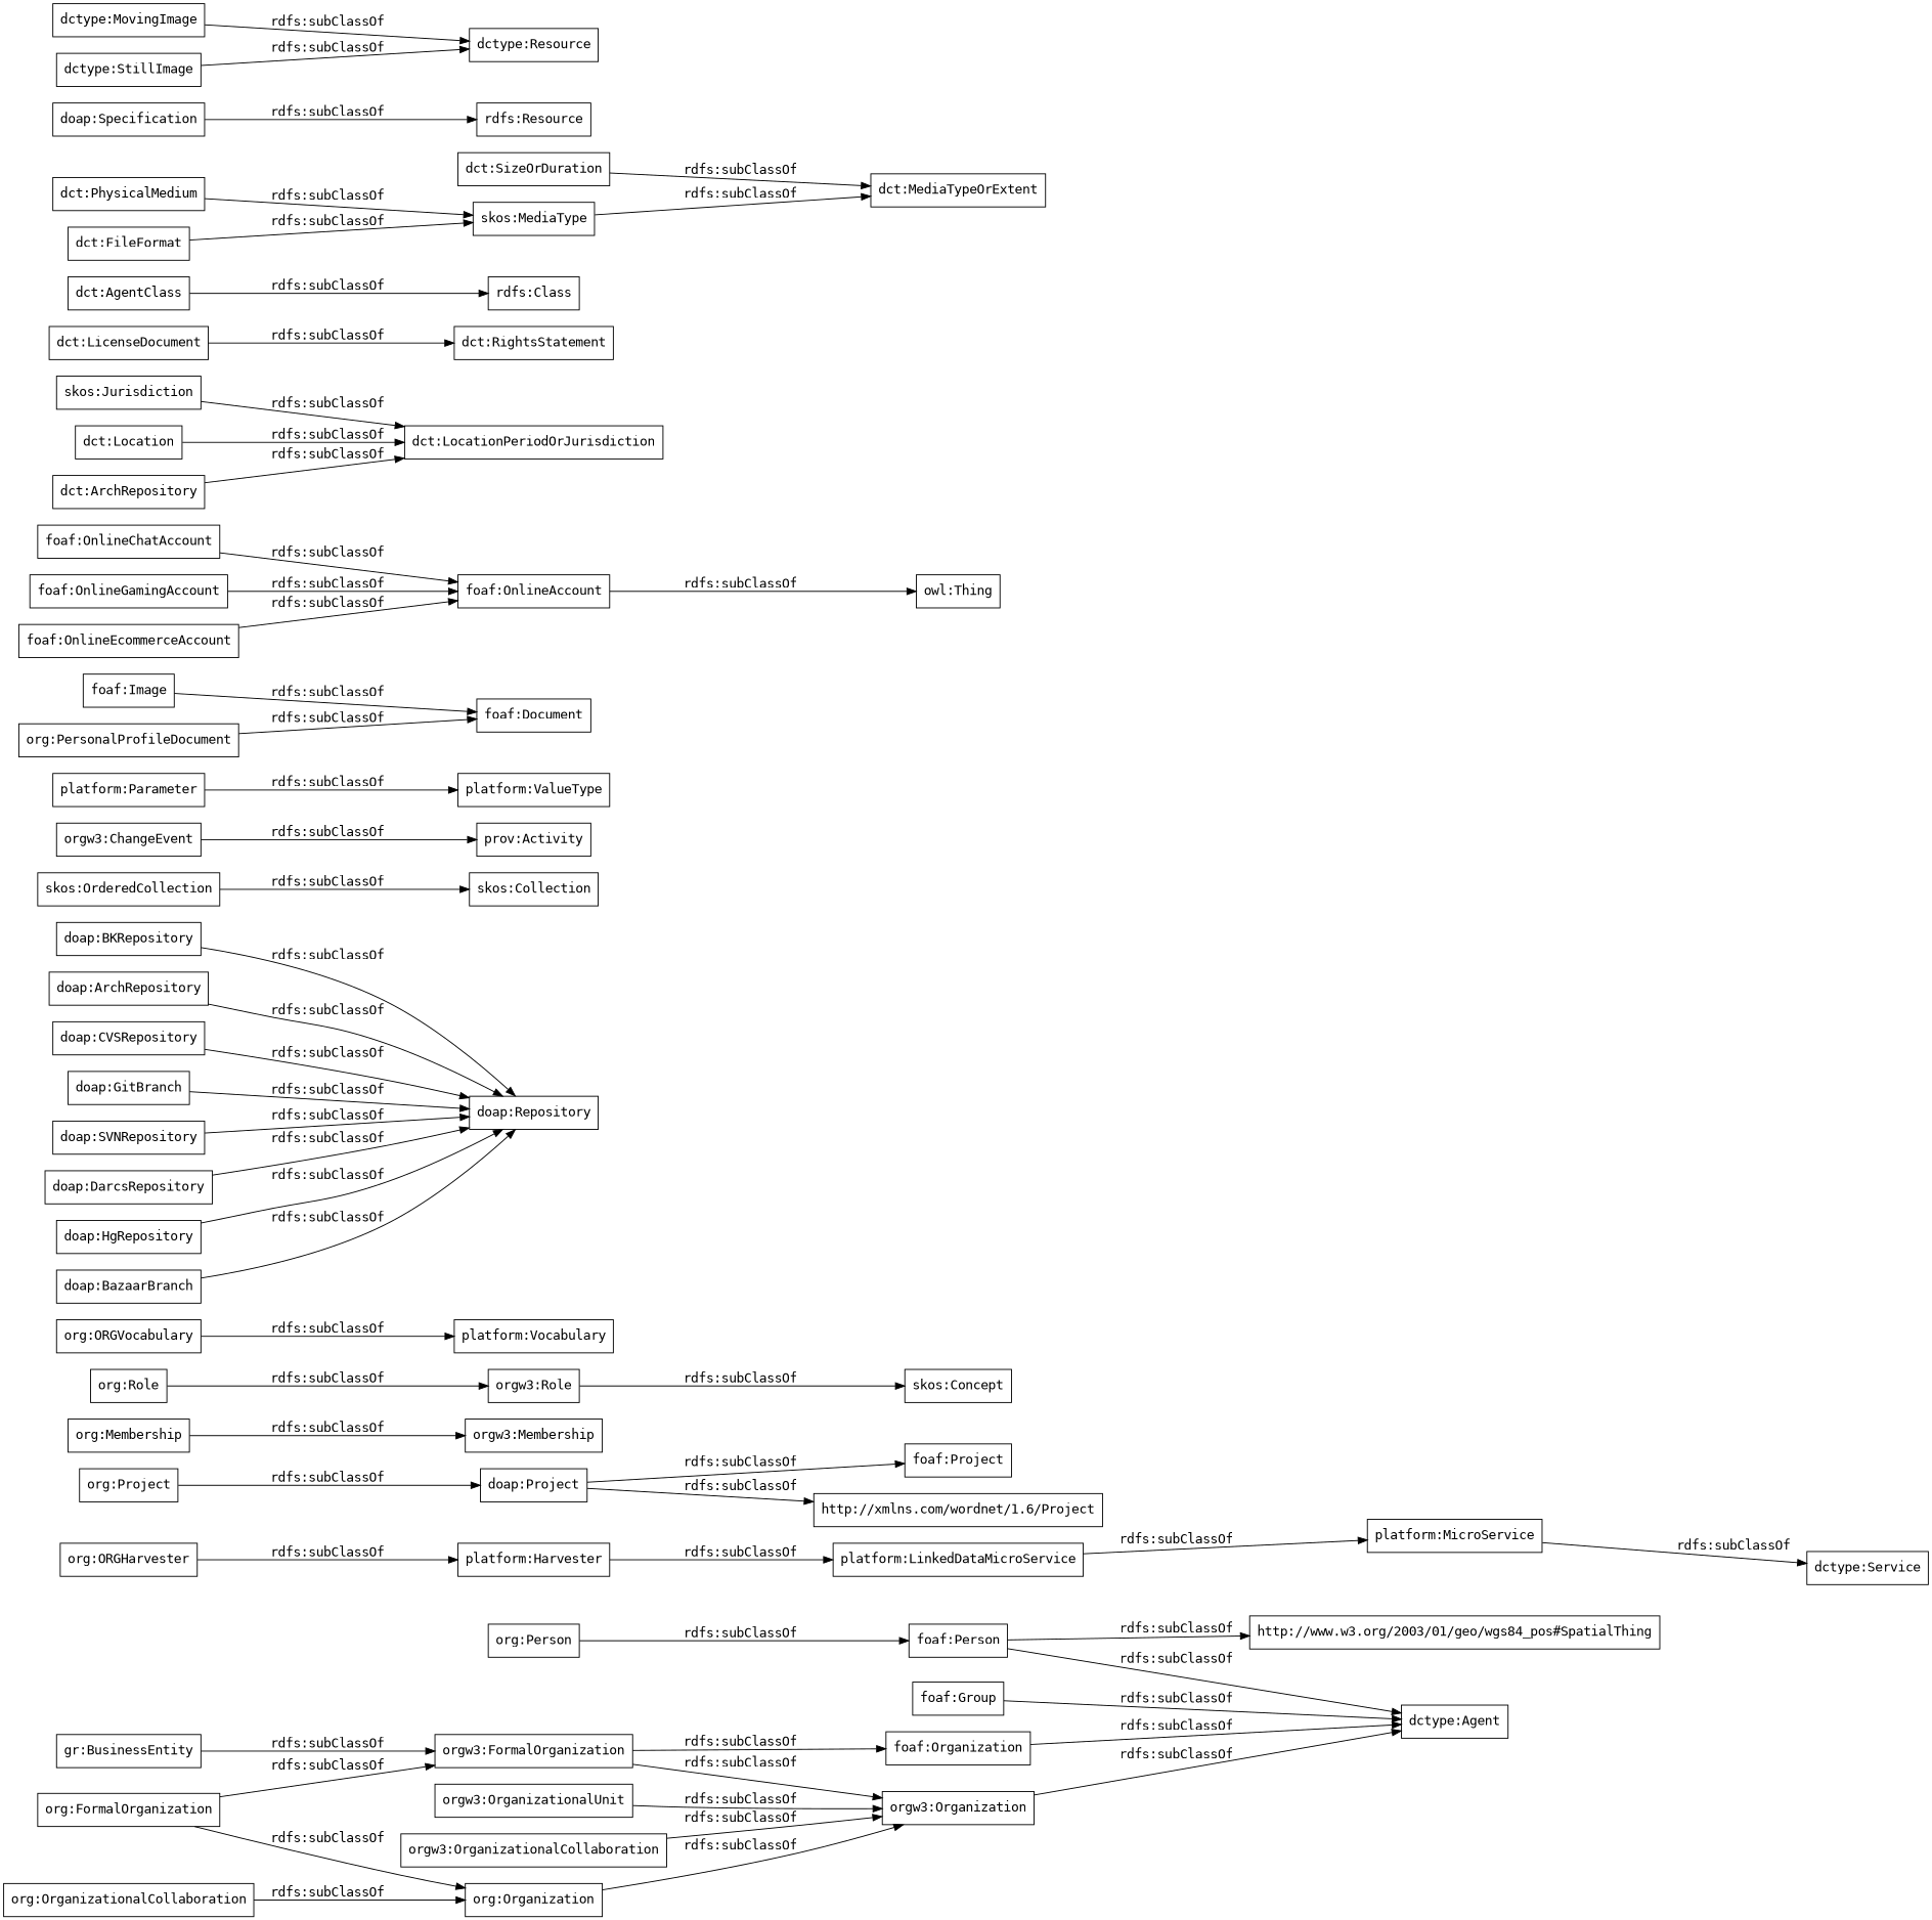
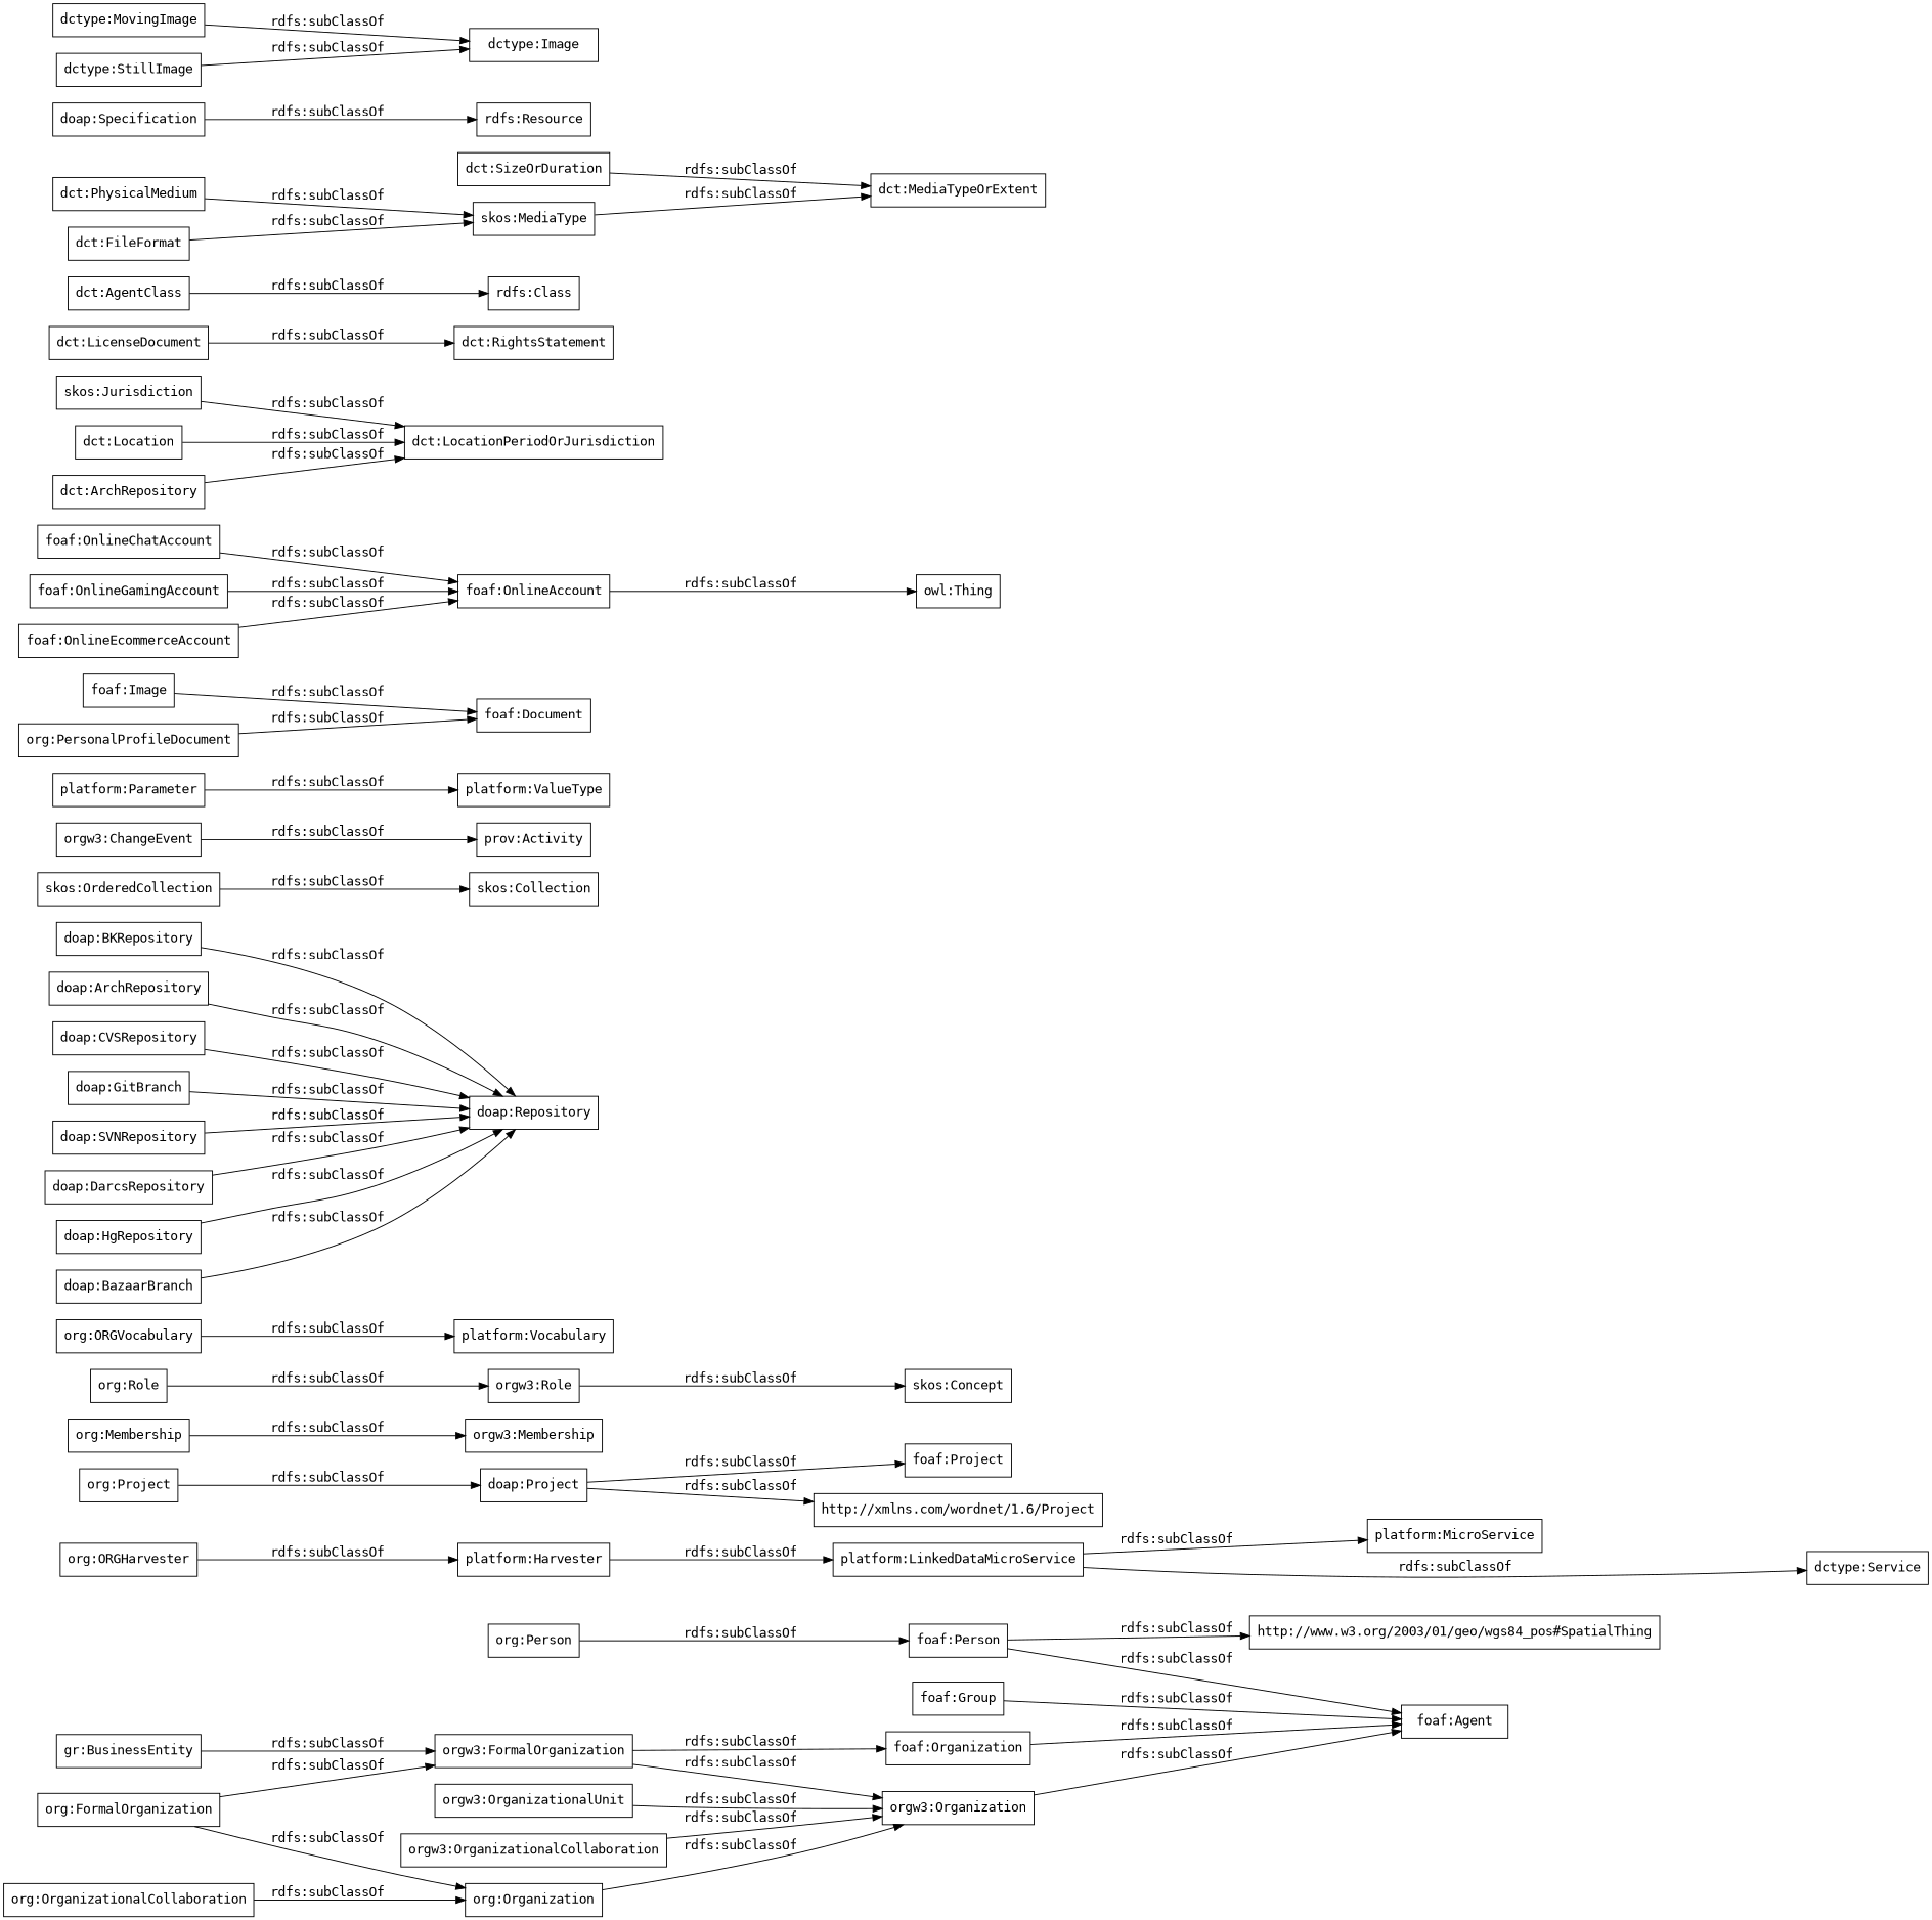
  digraph {
    fontname="DejaVu Sans Mono"
    rankdir=LR
    node [color=black fontname="DejaVu Sans Mono" shape=rectangle]
    edge [fontname="DejaVu Sans Mono"]
    "org:Organization"
    "orgw3:Organization"
    "orgw3:OrganizationalUnit"
-   "foaf:Agent" [label="dctype:Agent"]
+   "foaf:Agent"
    "org:ORGHarvester"
    "platform:Harvester"
    "platform:LinkedDataMicroService"
    "org:Project"
    "doap:Project"
    "foaf:Project"
    "http://xmlns.com/wordnet/1.6/Project"
    "org:Membership"
    "orgw3:Membership"
    "org:Role"
    "orgw3:Role"
    "skos:Concept"
    "org:OrganizationalCollaboration"
    "org:Person"
    "foaf:Person"
    "http://www.w3.org/2003/01/geo/wgs84_pos#SpatialThing"
    "org:FormalOrganization"
    "orgw3:FormalOrganization"
    "foaf:Organization"
    "org:ORGVocabulary"
    "platform:Vocabulary"
    "doap:BKRepository"
    "doap:Repository"
    "doap:ArchRepository"
    "doap:CVSRepository"
    "skos:OrderedCollection"
    "skos:Collection"
    "orgw3:OrganizationalCollaboration"
    "orgw3:ChangeEvent"
    "prov:Activity"
    "platform:Parameter"
    "platform:ValueType"
    "platform:MicroService"
    "dctype:Service"
    "foaf:Image"
    "foaf:Document"
    "foaf:OnlineAccount"
    "owl:Thing"
    "foaf:OnlineChatAccount"
    n44 [label="org:PersonalProfileDocument"]
    "foaf:OnlineGamingAccount"
    "foaf:Group"
    "foaf:OnlineEcommerceAccount"
    n48 [label="skos:Jurisdiction"]
    "dct:LocationPeriodOrJurisdiction"
    "doap:GitBranch"
    "dct:LicenseDocument"
    "dct:RightsStatement"
    "doap:SVNRepository"
    "dct:AgentClass"
    "rdfs:Class"
    "doap:DarcsRepository"
    "dct:SizeOrDuration"
    "dct:MediaTypeOrExtent"
    "doap:Specification"
    "rdfs:Resource"
    n61 [label="skos:MediaType"]
    "dctype:MovingImage"
-   "dctype:Image" [label="dctype:Resource"]
+   "dctype:Image"
    "doap:HgRepository"
    "gr:BusinessEntity"
    "dctype:StillImage"
    "dct:Location"
    n68 [label="dct:ArchRepository"]
    "doap:BazaarBranch"
    "dct:PhysicalMedium"
    "dct:FileFormat"
    "org:Organization" -> "orgw3:Organization" [label="rdfs:subClassOf"]
    "orgw3:Organization" -> "foaf:Agent" [label="rdfs:subClassOf"]
    "orgw3:OrganizationalUnit" -> "orgw3:Organization" [label="rdfs:subClassOf"]
    "org:ORGHarvester" -> "platform:Harvester" [label="rdfs:subClassOf"]
    "platform:Harvester" -> "platform:LinkedDataMicroService" [label="rdfs:subClassOf"]
    "platform:LinkedDataMicroService" -> "platform:MicroService" [label="rdfs:subClassOf"]
    "org:Project" -> "doap:Project" [label="rdfs:subClassOf"]
    "doap:Project" -> "foaf:Project" [label="rdfs:subClassOf"]
    "doap:Project" -> "http://xmlns.com/wordnet/1.6/Project" [label="rdfs:subClassOf"]
    "org:Membership" -> "orgw3:Membership" [label="rdfs:subClassOf"]
    "org:Role" -> "orgw3:Role" [label="rdfs:subClassOf"]
    "orgw3:Role" -> "skos:Concept" [label="rdfs:subClassOf"]
    "org:OrganizationalCollaboration" -> "org:Organization" [label="rdfs:subClassOf"]
    "org:Person" -> "foaf:Person" [label="rdfs:subClassOf"]
    "foaf:Person" -> "foaf:Agent" [label="rdfs:subClassOf"]
    "foaf:Person" -> "http://www.w3.org/2003/01/geo/wgs84_pos#SpatialThing" [label="rdfs:subClassOf"]
    "org:FormalOrganization" -> "org:Organization" [label="rdfs:subClassOf"]
    "org:FormalOrganization" -> "orgw3:FormalOrganization" [label="rdfs:subClassOf"]
    "orgw3:FormalOrganization" -> "orgw3:Organization" [label="rdfs:subClassOf"]
    "orgw3:FormalOrganization" -> "foaf:Organization" [label="rdfs:subClassOf"]
    "foaf:Organization" -> "foaf:Agent" [label="rdfs:subClassOf"]
    "org:ORGVocabulary" -> "platform:Vocabulary" [label="rdfs:subClassOf"]
    "doap:BKRepository" -> "doap:Repository" [label="rdfs:subClassOf"]
    "doap:ArchRepository" -> "doap:Repository" [label="rdfs:subClassOf"]
    "doap:CVSRepository" -> "doap:Repository" [label="rdfs:subClassOf"]
    "skos:OrderedCollection" -> "skos:Collection" [label="rdfs:subClassOf"]
    "orgw3:OrganizationalCollaboration" -> "orgw3:Organization" [label="rdfs:subClassOf"]
    "orgw3:ChangeEvent" -> "prov:Activity" [label="rdfs:subClassOf"]
    "platform:Parameter" -> "platform:ValueType" [label="rdfs:subClassOf"]
-   "platform:MicroService" -> "dctype:Service" [label="rdfs:subClassOf"]
+   "platform:LinkedDataMicroService" -> "dctype:Service" [label="rdfs:subClassOf"]
    "foaf:Image" -> "foaf:Document" [label="rdfs:subClassOf"]
    "foaf:OnlineAccount" -> "owl:Thing" [label="rdfs:subClassOf"]
    "foaf:OnlineChatAccount" -> "foaf:OnlineAccount" [label="rdfs:subClassOf"]
    n44 -> "foaf:Document" [label="rdfs:subClassOf"]
    "foaf:OnlineGamingAccount" -> "foaf:OnlineAccount" [label="rdfs:subClassOf"]
    "foaf:Group" -> "foaf:Agent" [label="rdfs:subClassOf"]
    "foaf:OnlineEcommerceAccount" -> "foaf:OnlineAccount" [label="rdfs:subClassOf"]
    n48 -> "dct:LocationPeriodOrJurisdiction" [label="rdfs:subClassOf"]
    "doap:GitBranch" -> "doap:Repository" [label="rdfs:subClassOf"]
    "dct:LicenseDocument" -> "dct:RightsStatement" [label="rdfs:subClassOf"]
    "doap:SVNRepository" -> "doap:Repository" [label="rdfs:subClassOf"]
    "dct:AgentClass" -> "rdfs:Class" [label="rdfs:subClassOf"]
    "doap:DarcsRepository" -> "doap:Repository" [label="rdfs:subClassOf"]
    "dct:SizeOrDuration" -> "dct:MediaTypeOrExtent" [label="rdfs:subClassOf"]
    "doap:Specification" -> "rdfs:Resource" [label="rdfs:subClassOf"]
    n61 -> "dct:MediaTypeOrExtent" [label="rdfs:subClassOf"]
    "dctype:MovingImage" -> "dctype:Image" [label="rdfs:subClassOf"]
    "doap:HgRepository" -> "doap:Repository" [label="rdfs:subClassOf"]
    "gr:BusinessEntity" -> "orgw3:FormalOrganization" [label="rdfs:subClassOf"]
    "dctype:StillImage" -> "dctype:Image" [label="rdfs:subClassOf"]
    "dct:Location" -> "dct:LocationPeriodOrJurisdiction" [label="rdfs:subClassOf"]
    n68 -> "dct:LocationPeriodOrJurisdiction" [label="rdfs:subClassOf"]
    "doap:BazaarBranch" -> "doap:Repository" [label="rdfs:subClassOf"]
    "dct:PhysicalMedium" -> n61 [label="rdfs:subClassOf"]
    "dct:FileFormat" -> n61 [label="rdfs:subClassOf"]
  }
